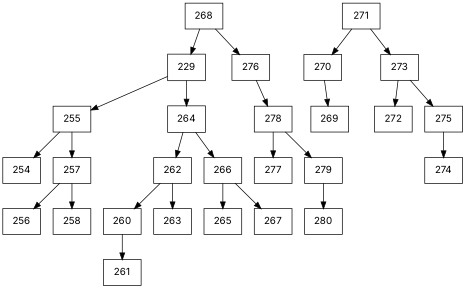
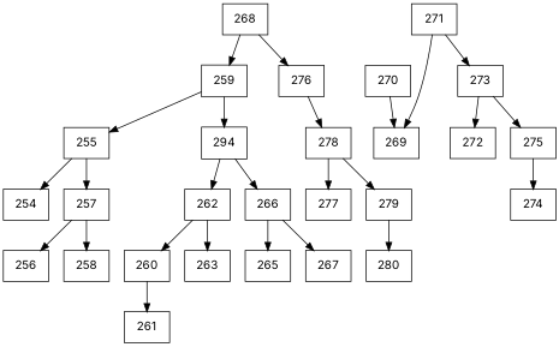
  digraph {
    concentrate=true
    fontname=Inter
    rankdir=UD
    node [fontname=Inter shape=record]
    edge [fontname=Inter]
    n1 [label=268]
-   n2 [label=229]
+   n2 [label=259]
    n3 [label=276]
    n4 [label=255]
-   n5 [label=264]
+   n5 [label=294]
    n6 [label=278]
    n7 [label=254]
    n8 [label=257]
    n9 [label=262]
    n10 [label=266]
    n11 [label=256]
    n12 [label=258]
    n13 [label=260]
    n14 [label=263]
    n15 [label=265]
    n16 [label=267]
    n17 [label=261]
    n18 [label=271]
    n19 [label=270]
    n20 [label=273]
    n21 [label=277]
    n22 [label=279]
    n23 [label=269]
    n24 [label=272]
    n25 [label=275]
    n26 [label=274]
    n27 [label=280]
    n1 -> n2
    n1 -> n3
    n2 -> n4
    n2 -> n5
    n3 -> n6
    n4 -> n7
    n4 -> n8
    n5 -> n9
    n5 -> n10
    n6 -> n21
    n6 -> n22
    n8 -> n11
    n8 -> n12
    n9 -> n13
    n9 -> n14
    n10 -> n15
    n10 -> n16
    n13 -> n17
-   n18 -> n19
+   n18 -> n23
    n18 -> n20
    n19 -> n23
    n20 -> n24
    n20 -> n25
    n22 -> n27
    n25 -> n26
  }
